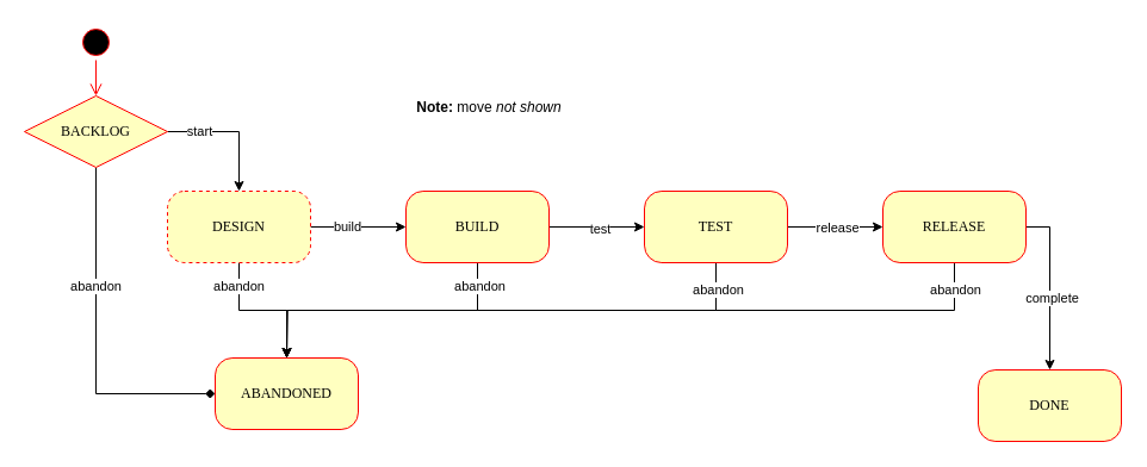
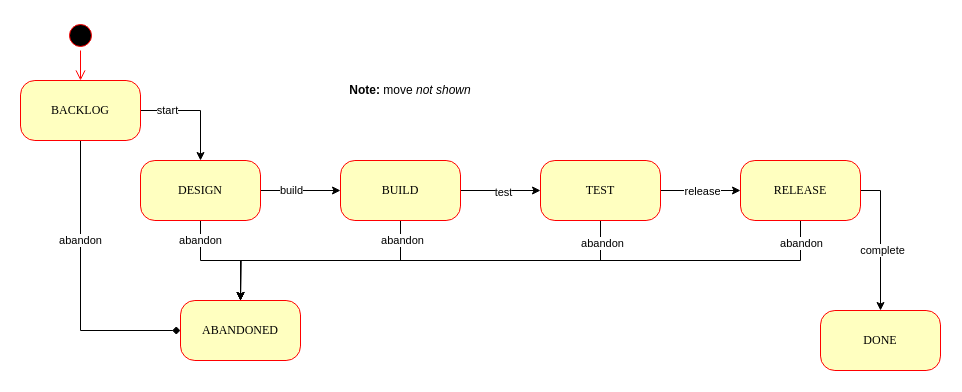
  <mxCell id="0" />
  <mxCell id="1" parent="0" />
  <mxCell id="2" value="" style="ellipse;html=1;shape=startState;fillColor=#000000;strokeColor=#ff0000;rounded=1;shadow=0;comic=0;labelBackgroundColor=none;fontFamily=Verdana;fontSize=12;fontColor=#000000;align=center;direction=south;" parent="1" vertex="1"><mxGeometry x="65" y="20" width="30" height="30" as="geometry" /></mxCell>
  <mxCell id="3" value="" style="edgeStyle=orthogonalEdgeStyle;rounded=0;orthogonalLoop=1;jettySize=auto;html=1;exitX=1;exitY=0.5;exitDx=0;exitDy=0;" parent="1" source="6" target="28" edge="1"><mxGeometry relative="1" as="geometry" /></mxCell>
  <mxCell id="4" value="start" style="edgeLabel;html=1;align=center;verticalAlign=middle;resizable=0;points=[];" parent="3" vertex="1" connectable="0"><mxGeometry x="-0.527" y="1" relative="1" as="geometry"><mxPoint as="offset" /></mxGeometry></mxCell>
  <mxCell id="5" value="abandon" style="edgeStyle=orthogonalEdgeStyle;rounded=0;orthogonalLoop=1;jettySize=auto;html=1;exitX=0.5;exitY=1;exitDx=0;exitDy=0;entryX=0;entryY=0.5;entryDx=0;entryDy=0;endArrow=diamond;" parent="1" source="6" target="24" edge="1"><mxGeometry x="-0.31" relative="1" as="geometry"><mxPoint as="offset" /></mxGeometry></mxCell>
- <mxCell id="6" value="BACKLOG" style="rhombus;whiteSpace=wrap;html=1;arcSize=24;fillColor=#ffffc0;strokeColor=#ff0000;shadow=0;comic=0;labelBackgroundColor=none;fontFamily=Verdana;fontSize=12;fontColor=#000000;align=center;" parent="1" vertex="1"><mxGeometry x="20" y="80" width="120" height="60" as="geometry" /></mxCell>
+ <mxCell id="6" value="BACKLOG" style="rounded=1;whiteSpace=wrap;html=1;arcSize=24;fillColor=#ffffc0;strokeColor=#ff0000;shadow=0;comic=0;labelBackgroundColor=none;fontFamily=Verdana;fontSize=12;fontColor=#000000;align=center;" parent="1" vertex="1"><mxGeometry x="20" y="80" width="120" height="60" as="geometry" /></mxCell>
  <mxCell id="7" style="edgeStyle=orthogonalEdgeStyle;html=1;labelBackgroundColor=none;endArrow=open;endSize=8;strokeColor=#ff0000;fontFamily=Verdana;fontSize=12;align=left;" parent="1" source="2" target="6" edge="1"><mxGeometry relative="1" as="geometry" /></mxCell>
  <mxCell id="8" style="edgeStyle=orthogonalEdgeStyle;rounded=0;orthogonalLoop=1;jettySize=auto;html=1;exitX=1;exitY=0.5;exitDx=0;exitDy=0;entryX=0;entryY=0.5;entryDx=0;entryDy=0;" parent="1" source="12" target="17" edge="1"><mxGeometry relative="1" as="geometry" /></mxCell>
  <mxCell id="9" value="test" style="edgeLabel;html=1;align=center;verticalAlign=middle;resizable=0;points=[];" parent="8" vertex="1" connectable="0"><mxGeometry x="0.05" y="-1" relative="1" as="geometry"><mxPoint as="offset" /></mxGeometry></mxCell>
  <mxCell id="10" style="edgeStyle=orthogonalEdgeStyle;rounded=0;orthogonalLoop=1;jettySize=auto;html=1;exitX=0.5;exitY=1;exitDx=0;exitDy=0;" parent="1" source="12" edge="1"><mxGeometry relative="1" as="geometry"><mxPoint x="240" y="300" as="targetPoint" /></mxGeometry></mxCell>
  <mxCell id="11" value="abandon" style="edgeLabel;html=1;align=center;verticalAlign=middle;resizable=0;points=[];" parent="10" vertex="1" connectable="0"><mxGeometry x="-0.842" y="1" relative="1" as="geometry"><mxPoint as="offset" /></mxGeometry></mxCell>
  <mxCell id="12" value="BUILD" style="rounded=1;whiteSpace=wrap;html=1;arcSize=24;fillColor=#ffffc0;strokeColor=#ff0000;shadow=0;comic=0;labelBackgroundColor=none;fontFamily=Verdana;fontSize=12;fontColor=#000000;align=center;" parent="1" vertex="1"><mxGeometry x="340" y="160" width="120" height="60" as="geometry" /></mxCell>
  <mxCell id="13" style="edgeStyle=orthogonalEdgeStyle;rounded=0;orthogonalLoop=1;jettySize=auto;html=1;exitX=1;exitY=0.5;exitDx=0;exitDy=0;entryX=0;entryY=0.5;entryDx=0;entryDy=0;" parent="1" source="17" target="22" edge="1"><mxGeometry relative="1" as="geometry" /></mxCell>
  <mxCell id="14" value="release" style="edgeLabel;html=1;align=center;verticalAlign=middle;resizable=0;points=[];" parent="13" vertex="1" connectable="0"><mxGeometry x="0.025" relative="1" as="geometry"><mxPoint as="offset" /></mxGeometry></mxCell>
  <mxCell id="15" style="edgeStyle=orthogonalEdgeStyle;rounded=0;orthogonalLoop=1;jettySize=auto;html=1;exitX=0.5;exitY=1;exitDx=0;exitDy=0;entryX=0.5;entryY=0;entryDx=0;entryDy=0;" parent="1" source="17" target="24" edge="1"><mxGeometry relative="1" as="geometry" /></mxCell>
  <mxCell id="16" value="abandon" style="edgeLabel;html=1;align=center;verticalAlign=middle;resizable=0;points=[];" parent="15" vertex="1" connectable="0"><mxGeometry x="-0.9" y="1" relative="1" as="geometry"><mxPoint as="offset" /></mxGeometry></mxCell>
  <mxCell id="17" value="TEST" style="rounded=1;whiteSpace=wrap;html=1;arcSize=24;fillColor=#ffffc0;strokeColor=#ff0000;shadow=0;comic=0;labelBackgroundColor=none;fontFamily=Verdana;fontSize=12;fontColor=#000000;align=center;" parent="1" vertex="1"><mxGeometry x="540" y="160" width="120" height="60" as="geometry" /></mxCell>
  <mxCell id="18" style="edgeStyle=orthogonalEdgeStyle;rounded=0;orthogonalLoop=1;jettySize=auto;html=1;exitX=1;exitY=0.5;exitDx=0;exitDy=0;" parent="1" source="22" target="23" edge="1"><mxGeometry relative="1" as="geometry"><mxPoint x="890" y="230" as="targetPoint" /></mxGeometry></mxCell>
  <mxCell id="19" value="complete" style="edgeLabel;html=1;align=center;verticalAlign=middle;resizable=0;points=[];" parent="18" vertex="1" connectable="0"><mxGeometry x="0.123" y="1" relative="1" as="geometry"><mxPoint as="offset" /></mxGeometry></mxCell>
  <mxCell id="20" style="edgeStyle=orthogonalEdgeStyle;rounded=0;orthogonalLoop=1;jettySize=auto;html=1;exitX=0.5;exitY=1;exitDx=0;exitDy=0;" parent="1" source="22" edge="1"><mxGeometry relative="1" as="geometry"><mxPoint x="240" y="300" as="targetPoint" /></mxGeometry></mxCell>
  <mxCell id="21" value="abandon" style="edgeLabel;html=1;align=center;verticalAlign=middle;resizable=0;points=[];" parent="20" vertex="1" connectable="0"><mxGeometry x="-0.932" relative="1" as="geometry"><mxPoint as="offset" /></mxGeometry></mxCell>
  <mxCell id="22" value="RELEASE" style="rounded=1;whiteSpace=wrap;html=1;arcSize=24;fillColor=#ffffc0;strokeColor=#ff0000;shadow=0;comic=0;labelBackgroundColor=none;fontFamily=Verdana;fontSize=12;fontColor=#000000;align=center;" parent="1" vertex="1"><mxGeometry x="740" y="160" width="120" height="60" as="geometry" /></mxCell>
  <mxCell id="23" value="DONE" style="rounded=1;whiteSpace=wrap;html=1;arcSize=24;fillColor=#ffffc0;strokeColor=#ff0000;shadow=0;comic=0;labelBackgroundColor=none;fontFamily=Verdana;fontSize=12;fontColor=#000000;align=center;" parent="1" vertex="1"><mxGeometry x="820" y="310" width="120" height="60" as="geometry" /></mxCell>
  <mxCell id="24" value="ABANDONED" style="rounded=1;whiteSpace=wrap;html=1;arcSize=24;fillColor=#ffffc0;strokeColor=#ff0000;shadow=0;comic=0;labelBackgroundColor=none;fontFamily=Verdana;fontSize=12;fontColor=#000000;align=center;" parent="1" vertex="1"><mxGeometry x="180" y="300" width="120" height="60" as="geometry" /></mxCell>
  <mxCell id="25" style="edgeStyle=orthogonalEdgeStyle;rounded=0;orthogonalLoop=1;jettySize=auto;html=1;exitX=1;exitY=0.5;exitDx=0;exitDy=0;entryX=0;entryY=0.5;entryDx=0;entryDy=0;" parent="1" source="28" target="12" edge="1"><mxGeometry relative="1" as="geometry" /></mxCell>
  <mxCell id="26" value="build" style="edgeLabel;html=1;align=center;verticalAlign=middle;resizable=0;points=[];" parent="25" vertex="1" connectable="0"><mxGeometry x="-0.25" y="1" relative="1" as="geometry"><mxPoint as="offset" /></mxGeometry></mxCell>
  <mxCell id="27" value="abandon" style="edgeStyle=orthogonalEdgeStyle;rounded=0;orthogonalLoop=1;jettySize=auto;html=1;exitX=0.5;exitY=1;exitDx=0;exitDy=0;entryX=0.5;entryY=0;entryDx=0;entryDy=0;" parent="1" source="28" target="24" edge="1"><mxGeometry x="-0.667" relative="1" as="geometry"><mxPoint as="offset" /></mxGeometry></mxCell>
- <mxCell id="28" value="DESIGN" style="whiteSpace=wrap;html=1;rounded=1;shadow=0;fontFamily=Verdana;strokeColor=#ff0000;fillColor=#ffffc0;arcSize=24;comic=0;dashed=1;" parent="1" vertex="1"><mxGeometry x="140" y="160" width="120" height="60" as="geometry" /></mxCell>
+ <mxCell id="28" value="DESIGN" style="whiteSpace=wrap;html=1;rounded=1;shadow=0;fontFamily=Verdana;strokeColor=#ff0000;fillColor=#ffffc0;arcSize=24;comic=0;" parent="1" vertex="1"><mxGeometry x="140" y="160" width="120" height="60" as="geometry" /></mxCell>
  <mxCell id="29" value="&lt;b&gt;Note:&lt;/b&gt; move &lt;i&gt;not shown&lt;/i&gt;" style="text;html=1;strokeColor=none;fillColor=none;align=center;verticalAlign=middle;whiteSpace=wrap;rounded=0;" parent="1" vertex="1"><mxGeometry x="310" y="80" width="200" height="20" as="geometry" /></mxCell>
